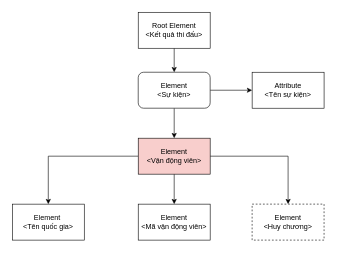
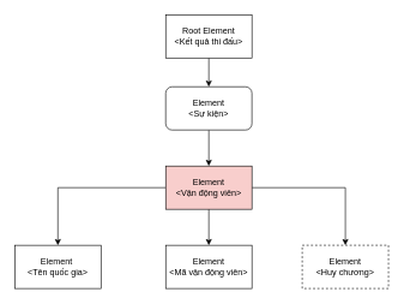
  <mxCell id="0" />
  <mxCell id="1" parent="0" />
  <mxCell id="2" value="" style="edgeStyle=orthogonalEdgeStyle;rounded=0;orthogonalLoop=1;jettySize=auto;html=1;" edge="1" parent="1" source="3" target="6"><mxGeometry relative="1" as="geometry" /></mxCell>
  <mxCell id="3" value="Root Element&lt;br&gt;&amp;lt;Kết quả thi đấu&amp;gt;" style="rounded=0;whiteSpace=wrap;html=1;" vertex="1" parent="1"><mxGeometry x="230" y="20" width="120" height="60" as="geometry" /></mxCell>
- <mxCell id="4" value="" style="edgeStyle=orthogonalEdgeStyle;rounded=0;orthogonalLoop=1;jettySize=auto;html=1;" edge="1" parent="1" source="6" target="7"><mxGeometry relative="1" as="geometry" /></mxCell>
  <mxCell id="5" value="" style="edgeStyle=orthogonalEdgeStyle;rounded=0;orthogonalLoop=1;jettySize=auto;html=1;" edge="1" parent="1" source="6" target="11"><mxGeometry relative="1" as="geometry" /></mxCell>
  <mxCell id="6" value="Element&lt;br&gt;&amp;lt;Sự kiện&amp;gt;" style="whiteSpace=wrap;html=1;rounded=1;" vertex="1" parent="1"><mxGeometry x="230" y="120" width="120" height="60" as="geometry" /></mxCell>
- <mxCell id="7" value="Attribute&lt;br&gt;&amp;lt;Tên sự kiện&amp;gt;" style="whiteSpace=wrap;html=1;rounded=0;" vertex="1" parent="1"><mxGeometry x="420" y="120" width="120" height="60" as="geometry" /></mxCell>
  <mxCell id="8" value="" style="edgeStyle=orthogonalEdgeStyle;rounded=0;orthogonalLoop=1;jettySize=auto;html=1;" edge="1" parent="1" source="11" target="12"><mxGeometry relative="1" as="geometry" /></mxCell>
  <mxCell id="9" value="" style="edgeStyle=orthogonalEdgeStyle;rounded=0;orthogonalLoop=1;jettySize=auto;html=1;" edge="1" parent="1" source="11" target="13"><mxGeometry relative="1" as="geometry" /></mxCell>
  <mxCell id="10" value="" style="edgeStyle=orthogonalEdgeStyle;rounded=0;orthogonalLoop=1;jettySize=auto;html=1;" edge="1" parent="1" source="11" target="14"><mxGeometry relative="1" as="geometry" /></mxCell>
  <mxCell id="11" value="Element&lt;br&gt;&amp;lt;Vận động viên&amp;gt;" style="whiteSpace=wrap;html=1;rounded=0;fillColor=#f8cecc;" vertex="1" parent="1"><mxGeometry x="230" y="230" width="120" height="60" as="geometry" /></mxCell>
  <mxCell id="12" value="Element&lt;br&gt;&amp;lt;Mã vận động viên&amp;gt;" style="whiteSpace=wrap;html=1;rounded=0;" vertex="1" parent="1"><mxGeometry x="230" y="340" width="120" height="60" as="geometry" /></mxCell>
  <mxCell id="13" value="Element&amp;nbsp;&lt;br&gt;&amp;lt;Tên quốc gia&amp;gt;" style="whiteSpace=wrap;html=1;rounded=0;" vertex="1" parent="1"><mxGeometry x="20" y="340" width="120" height="60" as="geometry" /></mxCell>
  <mxCell id="14" value="Element&lt;br&gt;&amp;lt;Huy chương&amp;gt;" style="whiteSpace=wrap;html=1;rounded=0;dashed=1;" vertex="1" parent="1"><mxGeometry x="420" y="340" width="120" height="60" as="geometry" /></mxCell>
